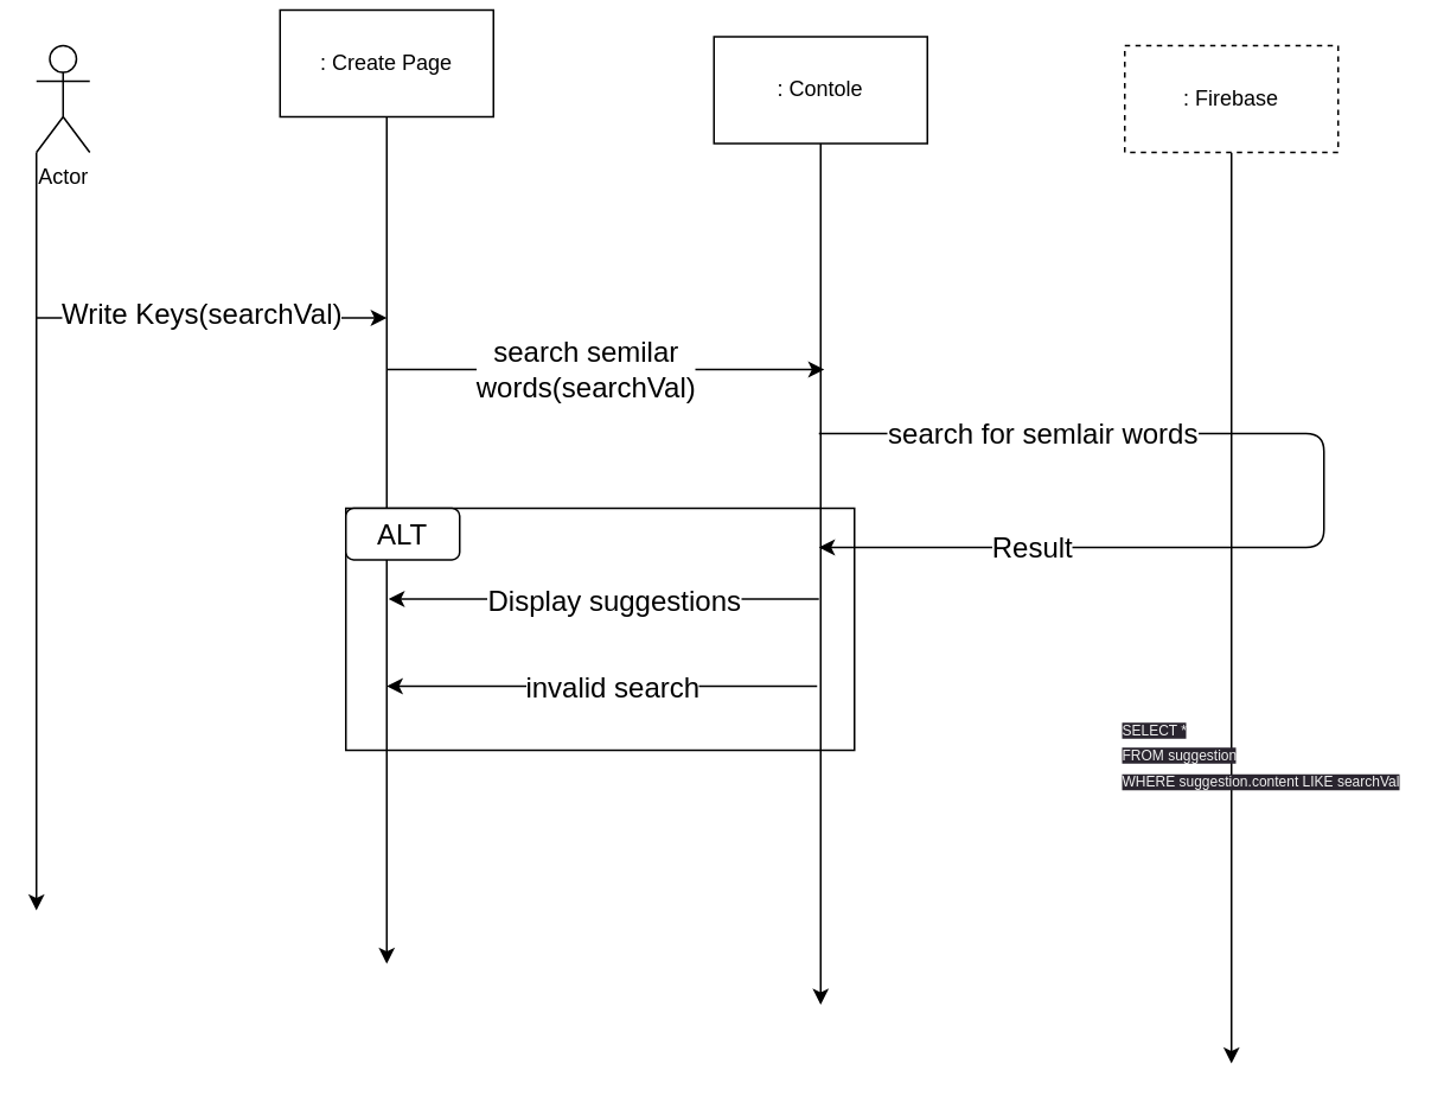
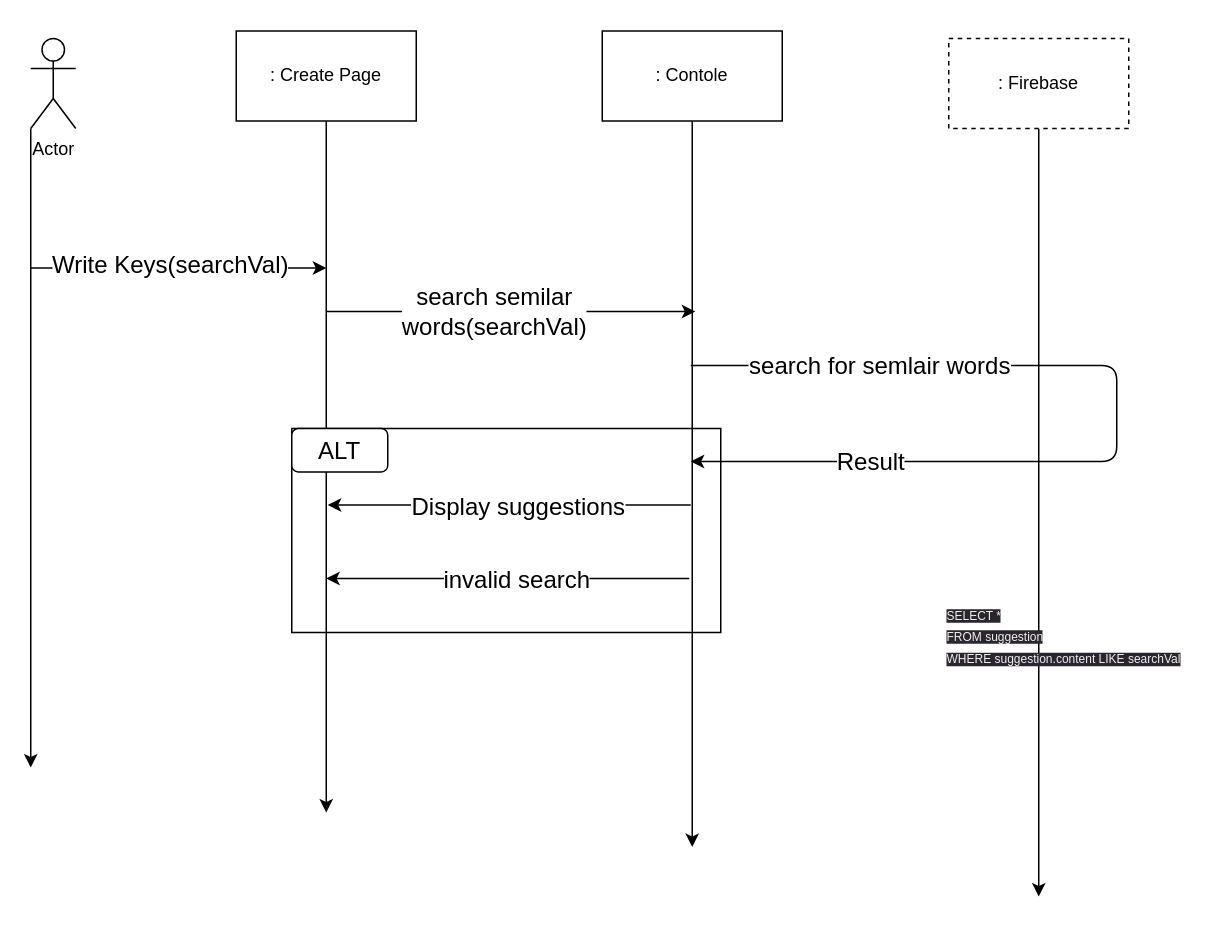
  <mxCell id="0" />
  <mxCell id="1" parent="0" />
  <mxCell id="2" value="" style="rounded=0;whiteSpace=wrap;html=1;fontSize=16;" vertex="1" parent="1"><mxGeometry x="194" y="285" width="286" height="136" as="geometry" /></mxCell>
  <mxCell id="3" style="edgeStyle=none;html=1;exitX=0;exitY=1;exitDx=0;exitDy=0;exitPerimeter=0;" edge="1" parent="1" source="4"><mxGeometry relative="1" as="geometry"><mxPoint x="20" y="511" as="targetPoint" /><Array as="points"><mxPoint x="20" y="176" /></Array></mxGeometry></mxCell>
  <mxCell id="4" value="Actor" style="shape=umlActor;verticalLabelPosition=bottom;verticalAlign=top;html=1;outlineConnect=0;" vertex="1" parent="1"><mxGeometry x="20" y="25" width="30" height="60" as="geometry" /></mxCell>
  <mxCell id="5" style="edgeStyle=none;html=1;exitX=0.5;exitY=1;exitDx=0;exitDy=0;" edge="1" parent="1" source="6"><mxGeometry relative="1" as="geometry"><mxPoint x="217" y="541" as="targetPoint" /></mxGeometry></mxCell>
- <mxCell id="6" value=": Create Page" style="rounded=0;whiteSpace=wrap;html=1;" vertex="1" parent="1"><mxGeometry x="157" y="5" width="120" height="60" as="geometry" /></mxCell>
+ <mxCell id="6" value=": Create Page" style="rounded=0;whiteSpace=wrap;html=1;" vertex="1" parent="1"><mxGeometry x="157" y="20" width="120" height="60" as="geometry" /></mxCell>
  <mxCell id="7" style="edgeStyle=none;html=1;exitX=0.5;exitY=1;exitDx=0;exitDy=0;" edge="1" parent="1" source="8"><mxGeometry relative="1" as="geometry"><mxPoint x="461" y="564" as="targetPoint" /></mxGeometry></mxCell>
  <mxCell id="8" value=": Contole" style="rounded=0;whiteSpace=wrap;html=1;" vertex="1" parent="1"><mxGeometry x="401" y="20" width="120" height="60" as="geometry" /></mxCell>
  <mxCell id="9" style="edgeStyle=none;html=1;exitX=0.5;exitY=1;exitDx=0;exitDy=0;" edge="1" parent="1" source="10"><mxGeometry relative="1" as="geometry"><mxPoint x="692" y="597" as="targetPoint" /></mxGeometry></mxCell>
  <mxCell id="10" value=": Firebase" style="rounded=0;whiteSpace=wrap;html=1;dashed=1;" vertex="1" parent="1"><mxGeometry x="632" y="25" width="120" height="60" as="geometry" /></mxCell>
  <mxCell id="11" value="" style="endArrow=classic;html=1;" edge="1" parent="1"><mxGeometry width="50" height="50" relative="1" as="geometry"><mxPoint x="20" y="178" as="sourcePoint" /><mxPoint x="217" y="178" as="targetPoint" /></mxGeometry></mxCell>
  <mxCell id="12" value="&lt;font style=&quot;font-size: 16px;&quot;&gt;Write Keys(searchVal)&lt;/font&gt;" style="edgeLabel;html=1;align=center;verticalAlign=middle;resizable=0;points=[];" vertex="1" connectable="0" parent="11"><mxGeometry x="-0.567" y="5" relative="1" as="geometry"><mxPoint x="49" y="2" as="offset" /></mxGeometry></mxCell>
  <mxCell id="13" value="" style="endArrow=classic;html=1;" edge="1" parent="1"><mxGeometry width="50" height="50" relative="1" as="geometry"><mxPoint x="217" y="207" as="sourcePoint" /><mxPoint x="463" y="207" as="targetPoint" /></mxGeometry></mxCell>
  <mxCell id="14" value="&lt;span style=&quot;font-size: 16px;&quot;&gt;search semilar &lt;br&gt;words(searchVal)&lt;/span&gt;" style="edgeLabel;html=1;align=center;verticalAlign=middle;resizable=0;points=[];" vertex="1" connectable="0" parent="13"><mxGeometry x="-0.567" y="5" relative="1" as="geometry"><mxPoint x="58" y="4" as="offset" /></mxGeometry></mxCell>
  <mxCell id="15" value="" style="endArrow=classic;html=1;" edge="1" parent="1"><mxGeometry width="50" height="50" relative="1" as="geometry"><mxPoint x="460" y="243" as="sourcePoint" /><mxPoint x="460" y="307" as="targetPoint" /><Array as="points"><mxPoint x="744" y="243" /><mxPoint x="744" y="307" /></Array></mxGeometry></mxCell>
  <mxCell id="16" value="&lt;span style=&quot;font-size: 16px;&quot;&gt;search for semlair words&lt;/span&gt;" style="edgeLabel;html=1;align=center;verticalAlign=middle;resizable=0;points=[];" vertex="1" connectable="0" parent="15"><mxGeometry x="-0.567" y="5" relative="1" as="geometry"><mxPoint x="-12" y="4" as="offset" /></mxGeometry></mxCell>
  <mxCell id="17" value="" style="endArrow=classic;html=1;" edge="1" parent="1"><mxGeometry width="50" height="50" relative="1" as="geometry"><mxPoint x="460" y="336" as="sourcePoint" /><mxPoint x="218" y="336" as="targetPoint" /></mxGeometry></mxCell>
  <mxCell id="18" value="&lt;font style=&quot;font-size: 16px;&quot;&gt;Display suggestions&lt;/font&gt;" style="edgeLabel;html=1;align=center;verticalAlign=middle;resizable=0;points=[];" vertex="1" connectable="0" parent="17"><mxGeometry x="-0.567" y="5" relative="1" as="geometry"><mxPoint x="-64" y="-5" as="offset" /></mxGeometry></mxCell>
  <mxCell id="19" value="&lt;span style=&quot;font-size: 16px;&quot;&gt;Result&lt;/span&gt;" style="edgeLabel;html=1;align=center;verticalAlign=middle;resizable=0;points=[];" vertex="1" connectable="0" parent="1"><mxGeometry x="563.001" y="310" as="geometry"><mxPoint x="16" y="-4" as="offset" /></mxGeometry></mxCell>
  <mxCell id="20" value="" style="endArrow=classic;html=1;" edge="1" parent="1"><mxGeometry width="50" height="50" relative="1" as="geometry"><mxPoint x="459" y="385" as="sourcePoint" /><mxPoint x="217" y="385" as="targetPoint" /></mxGeometry></mxCell>
  <mxCell id="21" value="&lt;font style=&quot;font-size: 16px;&quot;&gt;invalid search&lt;/font&gt;" style="edgeLabel;html=1;align=center;verticalAlign=middle;resizable=0;points=[];" vertex="1" connectable="0" parent="20"><mxGeometry x="-0.567" y="5" relative="1" as="geometry"><mxPoint x="-64" y="-5" as="offset" /></mxGeometry></mxCell>
  <mxCell id="22" value="ALT" style="whiteSpace=wrap;html=1;fontSize=16;rounded=1;" vertex="1" parent="1"><mxGeometry x="194" y="285" width="64" height="29" as="geometry" /></mxCell>
  <mxCell id="23" value="&lt;span style=&quot;color: rgb(240, 240, 240); font-family: Helvetica; font-size: 8px; font-style: normal; font-variant-ligatures: normal; font-variant-caps: normal; font-weight: 400; letter-spacing: normal; orphans: 2; text-align: center; text-indent: 0px; text-transform: none; widows: 2; word-spacing: 0px; -webkit-text-stroke-width: 0px; background-color: rgb(42, 37, 47); text-decoration-thickness: initial; text-decoration-style: initial; text-decoration-color: initial; float: none; display: inline !important;&quot;&gt;SELECT *&lt;/span&gt;&lt;br style=&quot;border-color: rgb(0, 0, 0); color: rgb(240, 240, 240); font-family: Helvetica; font-size: 8px; font-style: normal; font-variant-ligatures: normal; font-variant-caps: normal; font-weight: 400; letter-spacing: normal; orphans: 2; text-align: center; text-indent: 0px; text-transform: none; widows: 2; word-spacing: 0px; -webkit-text-stroke-width: 0px; background-color: rgb(42, 37, 47); text-decoration-thickness: initial; text-decoration-style: initial; text-decoration-color: initial;&quot;&gt;&lt;span style=&quot;color: rgb(240, 240, 240); font-family: Helvetica; font-size: 8px; font-style: normal; font-variant-ligatures: normal; font-variant-caps: normal; font-weight: 400; letter-spacing: normal; orphans: 2; text-align: center; text-indent: 0px; text-transform: none; widows: 2; word-spacing: 0px; -webkit-text-stroke-width: 0px; background-color: rgb(42, 37, 47); text-decoration-thickness: initial; text-decoration-style: initial; text-decoration-color: initial; float: none; display: inline !important;&quot;&gt;FROM suggestion&lt;/span&gt;&lt;br style=&quot;border-color: rgb(0, 0, 0); color: rgb(240, 240, 240); font-family: Helvetica; font-size: 8px; font-style: normal; font-variant-ligatures: normal; font-variant-caps: normal; font-weight: 400; letter-spacing: normal; orphans: 2; text-align: center; text-indent: 0px; text-transform: none; widows: 2; word-spacing: 0px; -webkit-text-stroke-width: 0px; background-color: rgb(42, 37, 47); text-decoration-thickness: initial; text-decoration-style: initial; text-decoration-color: initial;&quot;&gt;&lt;span style=&quot;color: rgb(240, 240, 240); font-family: Helvetica; font-size: 8px; font-style: normal; font-variant-ligatures: normal; font-variant-caps: normal; font-weight: 400; letter-spacing: normal; orphans: 2; text-align: center; text-indent: 0px; text-transform: none; widows: 2; word-spacing: 0px; -webkit-text-stroke-width: 0px; background-color: rgb(42, 37, 47); text-decoration-thickness: initial; text-decoration-style: initial; text-decoration-color: initial; float: none; display: inline !important;&quot;&gt;WHERE suggestion.content LIKE searchVal&lt;/span&gt;" style="text;whiteSpace=wrap;html=1;" vertex="1" parent="1"><mxGeometry x="629.231" y="395.462" width="160" height="80" as="geometry" /></mxCell>
